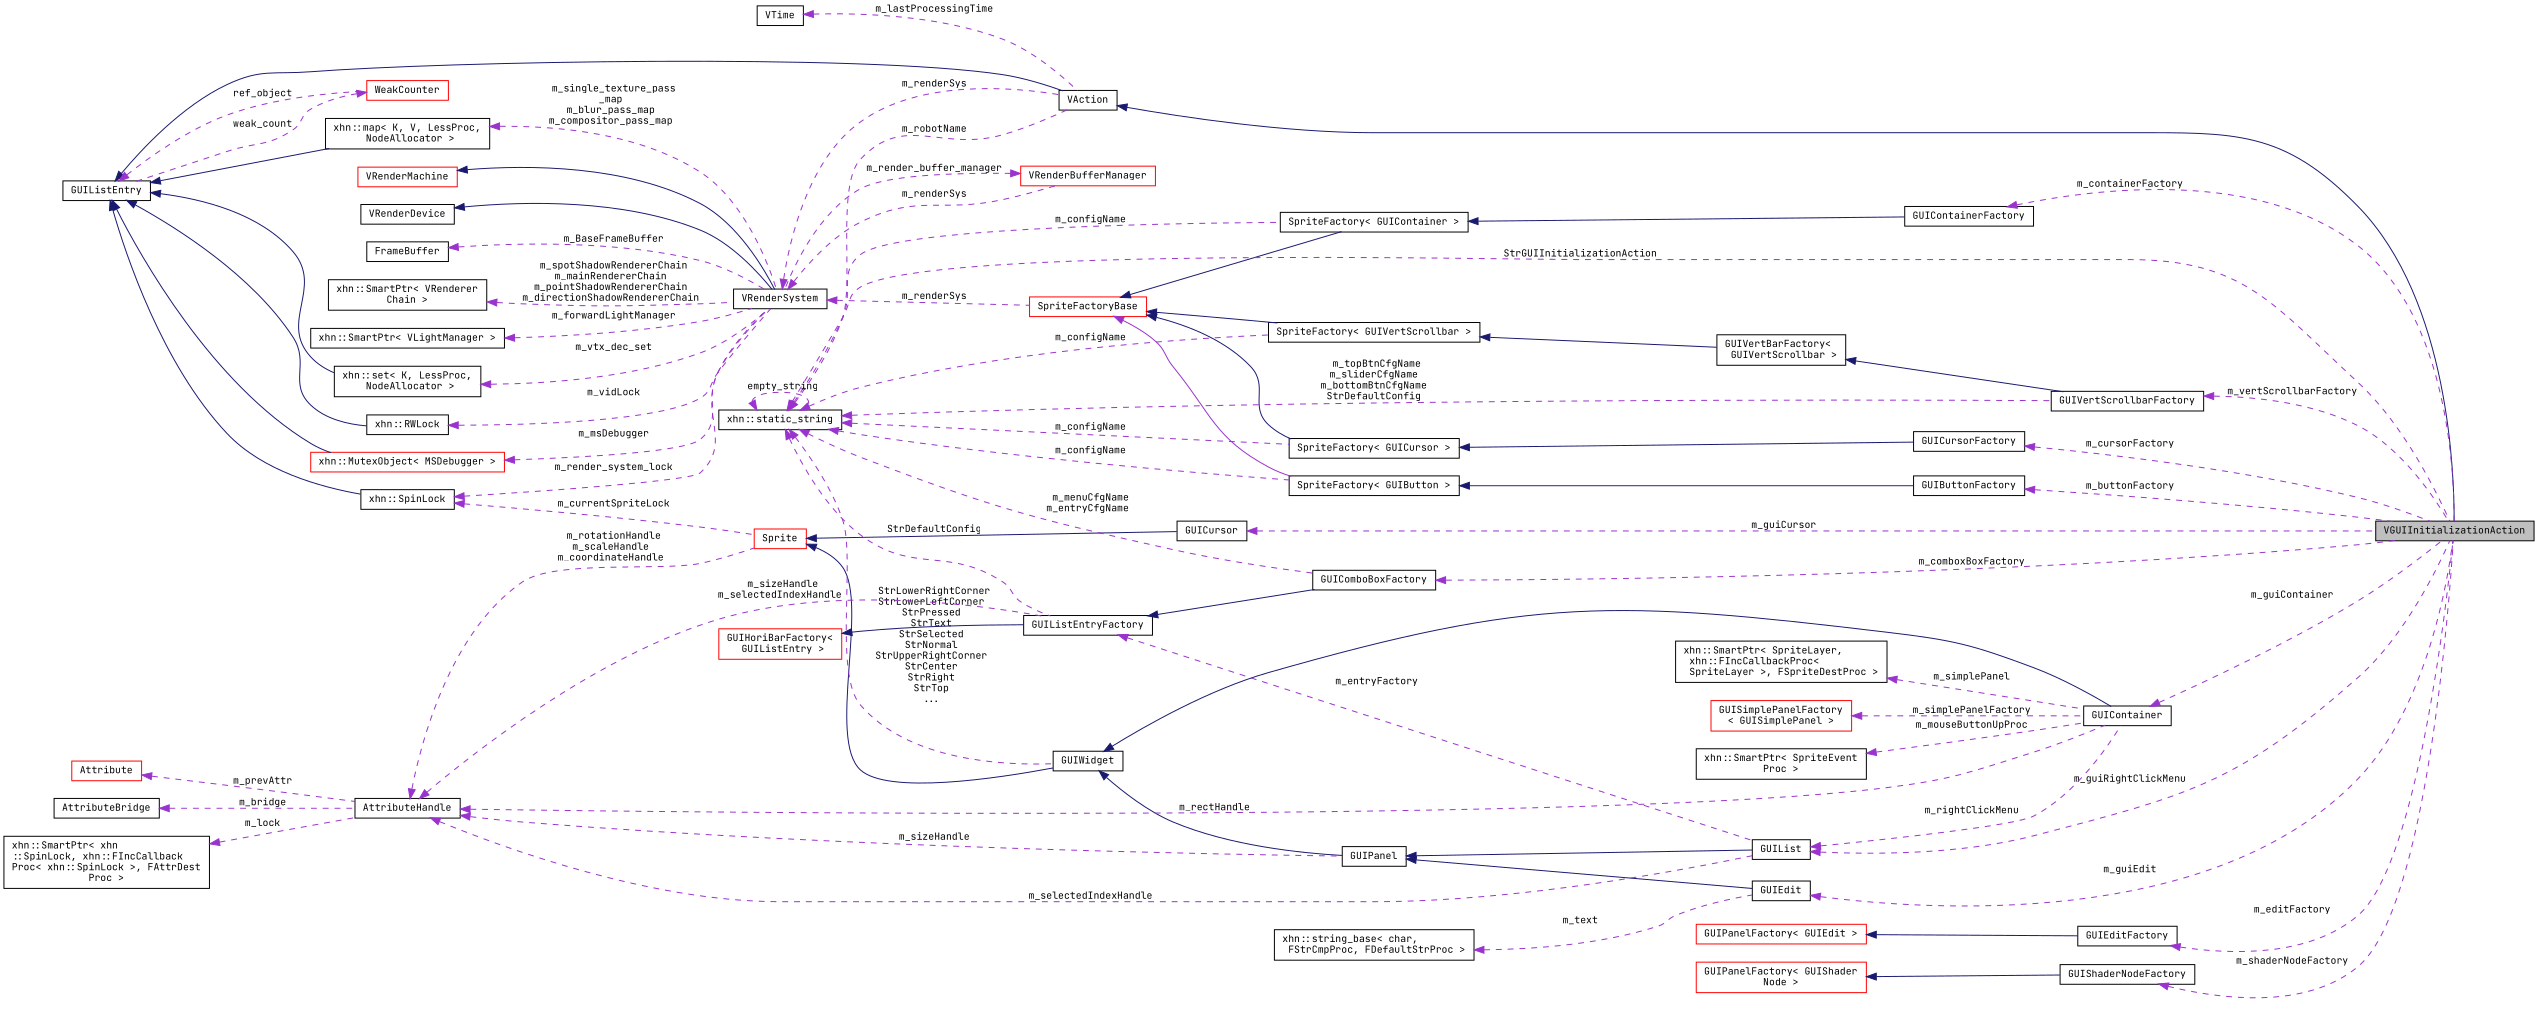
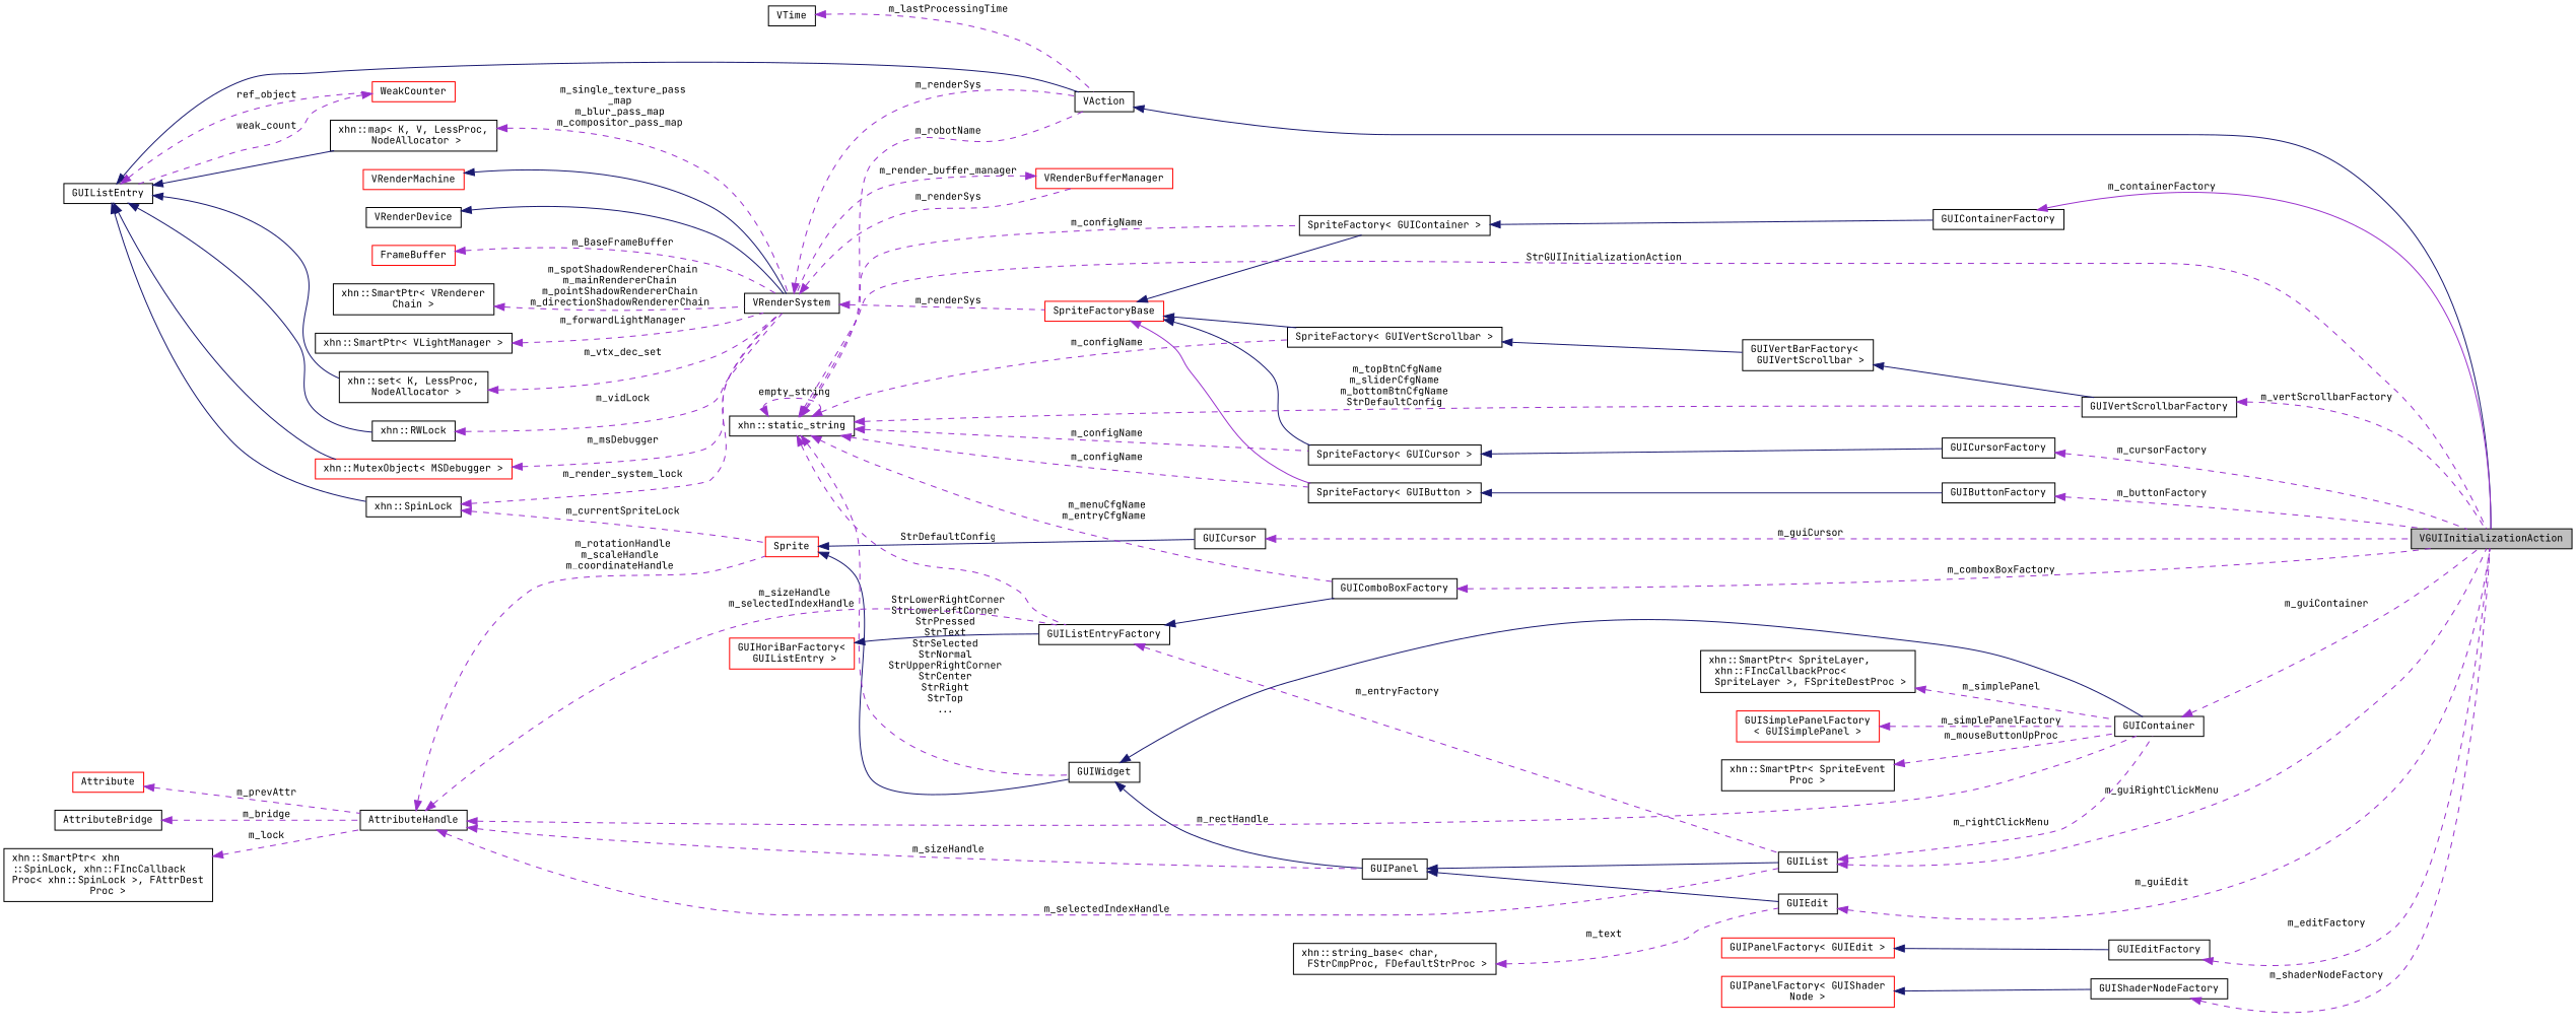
  digraph {
    fontname="JetBrains Mono"
    rankdir=LR
    node [color=black fillcolor=white fontname="JetBrains Mono" fontsize=10 shape=record style=filled]
    edge [color=darkorchid3 dir=back fontname="JetBrains Mono" fontsize=10 labelfontname=Helvetica labelfontsize=10 style=dashed]
    n1 [fillcolor=grey75 fontcolor=black height=0.2 label=VGUIInitializationAction width=0.4]
    n2 [height=0.2 label=VAction width=0.4]
    n3 [height=0.2 label=GUIListEntry width=0.4]
    n4 [color=red height=0.2 label=WeakCounter width=0.4]
    n5 [height=0.2 label="xhn::RWLock" width=0.4]
    n6 [color=red height=0.2 label="xhn::MutexObject\< MSDebugger \>" width=0.4]
    n7 [height=0.2 label="xhn::map\< K, V, LessProc,\l NodeAllocator \>" width=0.4]
    n8 [height=0.2 label="xhn::set\< K, LessProc,\l NodeAllocator \>" width=0.4]
    n9 [height=0.2 label="xhn::SpinLock" width=0.4]
    n10 [height=0.2 label=VRenderSystem width=0.4]
    n11 [color=red height=0.2 label=Sprite width=0.4]
    n12 [color=red height=0.2 label=VRenderBufferManager width=0.4]
    n13 [color=red height=0.2 label=SpriteFactoryBase width=0.4]
    n14 [height=0.2 label="SpriteFactory\< GUIVertScrollbar \>" width=0.4]
    n15 [height=0.2 label="SpriteFactory\< GUICursor \>" width=0.4]
    n16 [height=0.2 label="SpriteFactory\< GUIContainer \>" width=0.4]
    n17 [height=0.2 label="SpriteFactory\< GUIButton \>" width=0.4]
    n18 [color=red height=0.2 label=VRenderMachine width=0.4]
    n19 [height=0.2 label=VRenderDevice width=0.4]
-   n20 [height=0.2 label=FrameBuffer width=0.4]
+   n20 [color=red height=0.2 label=FrameBuffer width=0.4]
    n21 [height=0.2 label=GUIWidget width=0.4]
    n22 [height=0.2 label=GUICursor width=0.4]
    n23 [height=0.2 label="xhn::SmartPtr\< VRenderer\lChain \>" width=0.4]
    n24 [height=0.2 label="xhn::SmartPtr\< VLightManager \>" width=0.4]
    n25 [height=0.2 label=VTime width=0.4]
    n26 [height=0.2 label="xhn::static_string" width=0.4]
    n27 [height=0.2 label=GUIVertScrollbarFactory width=0.4]
    n28 [height=0.2 label=GUIListEntryFactory width=0.4]
    n29 [height=0.2 label=GUIComboBoxFactory width=0.4]
    n30 [height=0.2 label="GUIVertBarFactory\<\l GUIVertScrollbar \>" width=0.4]
    n31 [height=0.2 label=GUIContainer width=0.4]
    n32 [height=0.2 label=GUIPanel width=0.4]
    n33 [height=0.2 label=GUIList width=0.4]
    n34 [height=0.2 label=GUICursorFactory width=0.4]
    n35 [height=0.2 label=GUIContainerFactory width=0.4]
    n36 [height=0.2 label=GUIButtonFactory width=0.4]
    n37 [height=0.2 label=GUIEdit width=0.4]
    n38 [height=0.2 label=AttributeHandle width=0.4]
    n39 [height=0.2 label="xhn::SmartPtr\< xhn\l::SpinLock, xhn::FIncCallback\lProc\< xhn::SpinLock \>, FAttrDest\lProc \>" width=0.4]
    n40 [color=red height=0.2 label=Attribute width=0.4]
    n41 [height=0.2 label=AttributeBridge width=0.4]
    n42 [color=red height=0.2 label="GUIHoriBarFactory\<\l GUIListEntry \>" width=0.4]
    n43 [height=0.2 label=GUIEditFactory width=0.4]
    n44 [color=red height=0.2 label="GUIPanelFactory\< GUIEdit \>" width=0.4]
    n45 [height=0.2 label="xhn::SmartPtr\< SpriteLayer,\l xhn::FIncCallbackProc\<\l SpriteLayer \>, FSpriteDestProc \>" width=0.4]
    n46 [color=red height=0.2 label="GUISimplePanelFactory\l\< GUISimplePanel \>" width=0.4]
    n47 [height=0.2 label="xhn::SmartPtr\< SpriteEvent\lProc \>" width=0.4]
    n48 [height=0.2 label=GUIShaderNodeFactory width=0.4]
    n49 [color=red height=0.2 label="GUIPanelFactory\< GUIShader\lNode \>" width=0.4]
    n50 [height=0.2 label="xhn::string_base\< char,\l FStrCmpProc, FDefaultStrProc \>" width=0.4]
    n2 -> n1 [color=midnightblue style=solid]
    n3 -> n2 [color=midnightblue style=solid]
    n3 -> n4 [label=" ref_object"]
    n3 -> n5 [color=midnightblue style=solid]
    n3 -> n6 [color=midnightblue style=solid]
    n3 -> n7 [color=midnightblue style=solid]
    n3 -> n8 [color=midnightblue style=solid]
    n3 -> n9 [color=midnightblue style=solid]
    n4 -> n3 [label=" weak_count"]
    n5 -> n10 [label=" m_vidLock"]
    n6 -> n10 [label=" m_msDebugger"]
    n7 -> n10 [label=" m_single_texture_pass\l_map\nm_blur_pass_map\nm_compositor_pass_map"]
    n8 -> n10 [label=" m_vtx_dec_set"]
    n9 -> n10 [label=" m_render_system_lock"]
    n9 -> n11 [label=" m_currentSpriteLock"]
    n10 -> n2 [label=" m_renderSys"]
    n10 -> n12 [label=" m_renderSys"]
    n10 -> n13 [label=" m_renderSys"]
    n11 -> n21 [color=midnightblue style=solid]
    n11 -> n22 [color=midnightblue style=solid]
    n12 -> n10 [label=" m_render_buffer_manager"]
    n13 -> n14 [color=midnightblue style=solid]
    n13 -> n15 [color=midnightblue style=solid]
    n13 -> n16 [color=midnightblue style=solid]
    n13 -> n17 [style=solid]
    n14 -> n30 [color=midnightblue style=solid]
    n15 -> n34 [color=midnightblue style=solid]
    n16 -> n35 [color=midnightblue style=solid]
    n17 -> n36 [color=midnightblue style=solid]
    n18 -> n10 [color=midnightblue style=solid]
    n19 -> n10 [color=midnightblue style=solid]
    n20 -> n10 [label=" m_BaseFrameBuffer"]
    n21 -> n31 [color=midnightblue style=solid]
    n21 -> n32 [color=midnightblue style=solid]
    n22 -> n1 [label=" m_guiCursor"]
    n23 -> n10 [label=" m_spotShadowRendererChain\nm_mainRendererChain\nm_pointShadowRendererChain\nm_directionShadowRendererChain"]
    n24 -> n10 [label=" m_forwardLightManager"]
    n25 -> n2 [label=" m_lastProcessingTime"]
    n26 -> n1 [label=" StrGUIInitializationAction"]
    n26 -> n2 [label=" m_robotName"]
    n26 -> n14 [label=" m_configName"]
    n26 -> n15 [label=" m_configName"]
    n26 -> n16 [label=" m_configName"]
    n26 -> n17 [label=" m_configName"]
    n26 -> n21 [label=" StrLowerRightCorner\nStrLowerLeftCorner\nStrPressed\nStrText\nStrSelected\nStrNormal\nStrUpperRightCorner\nStrCenter\nStrRight\nStrTop\n..."]
    n26 -> n26 [label=" empty_string"]
    n26 -> n27 [label=" m_topBtnCfgName\nm_sliderCfgName\nm_bottomBtnCfgName\nStrDefaultConfig"]
    n26 -> n28 [label=" StrDefaultConfig"]
    n26 -> n29 [label=" m_menuCfgName\nm_entryCfgName"]
    n27 -> n1 [label=" m_vertScrollbarFactory"]
    n28 -> n29 [color=midnightblue style=solid]
    n28 -> n33 [label=" m_entryFactory"]
    n29 -> n1 [label=" m_comboxBoxFactory"]
    n30 -> n27 [color=midnightblue style=solid]
    n31 -> n1 [label=" m_guiContainer"]
    n32 -> n33 [color=midnightblue style=solid]
    n32 -> n37 [color=midnightblue style=solid]
    n33 -> n1 [label=" m_guiRightClickMenu"]
    n33 -> n31 [label=" m_rightClickMenu"]
    n34 -> n1 [label=" m_cursorFactory"]
-   n35 -> n1 [label=" m_containerFactory"]
+   n35 -> n1 [label=" m_containerFactory" style=solid]
    n36 -> n1 [label=" m_buttonFactory"]
    n37 -> n1 [label=" m_guiEdit"]
    n38 -> n11 [label=" m_rotationHandle\nm_scaleHandle\nm_coordinateHandle"]
    n38 -> n28 [label=" m_sizeHandle\nm_selectedIndexHandle"]
    n38 -> n31 [label=" m_rectHandle"]
    n38 -> n32 [label=" m_sizeHandle"]
    n38 -> n33 [label=" m_selectedIndexHandle"]
    n39 -> n38 [label=" m_lock"]
    n40 -> n38 [label=" m_prevAttr"]
    n41 -> n38 [label=" m_bridge"]
    n42 -> n28 [color=midnightblue style=solid]
    n43 -> n1 [label=" m_editFactory"]
    n44 -> n43 [color=midnightblue style=solid]
    n45 -> n31 [label=" m_simplePanel"]
    n46 -> n31 [label=" m_simplePanelFactory"]
    n47 -> n31 [label=" m_mouseButtonUpProc"]
    n48 -> n1 [label=" m_shaderNodeFactory"]
    n49 -> n48 [color=midnightblue style=solid]
    n50 -> n37 [label=" m_text"]
  }
